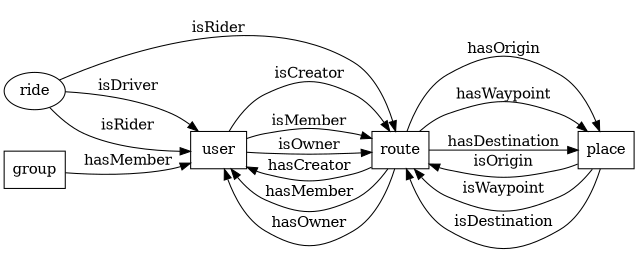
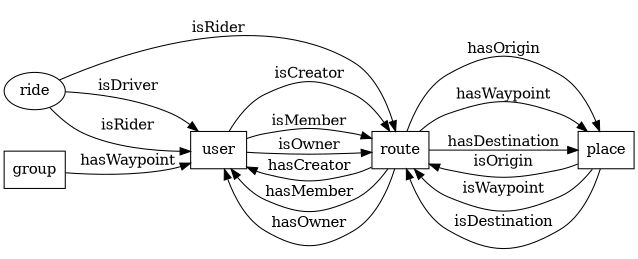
  digraph {
    compound=true
    rankdir=LR
    splines=true
    node [shape=box]
    user
    route
    group
    place
    ride [shape=""]
    user -> route [label=isCreator]
    user -> route [label=isMember]
    user -> route [label=isOwner]
    route -> user [label=hasCreator]
    route -> user [label=hasMember]
    route -> user [label=hasOwner]
    route -> place [label=hasOrigin]
    route -> place [label=hasWaypoint]
    route -> place [label=hasDestination]
-   group -> user [label=hasMember]
+   group -> user [label=hasWaypoint]
    place -> route [label=isOrigin]
    place -> route [label=isWaypoint]
    place -> route [label=isDestination]
    ride -> user [label=isDriver]
    ride -> user [label=isRider]
    ride -> route [label=isRider]
  }
